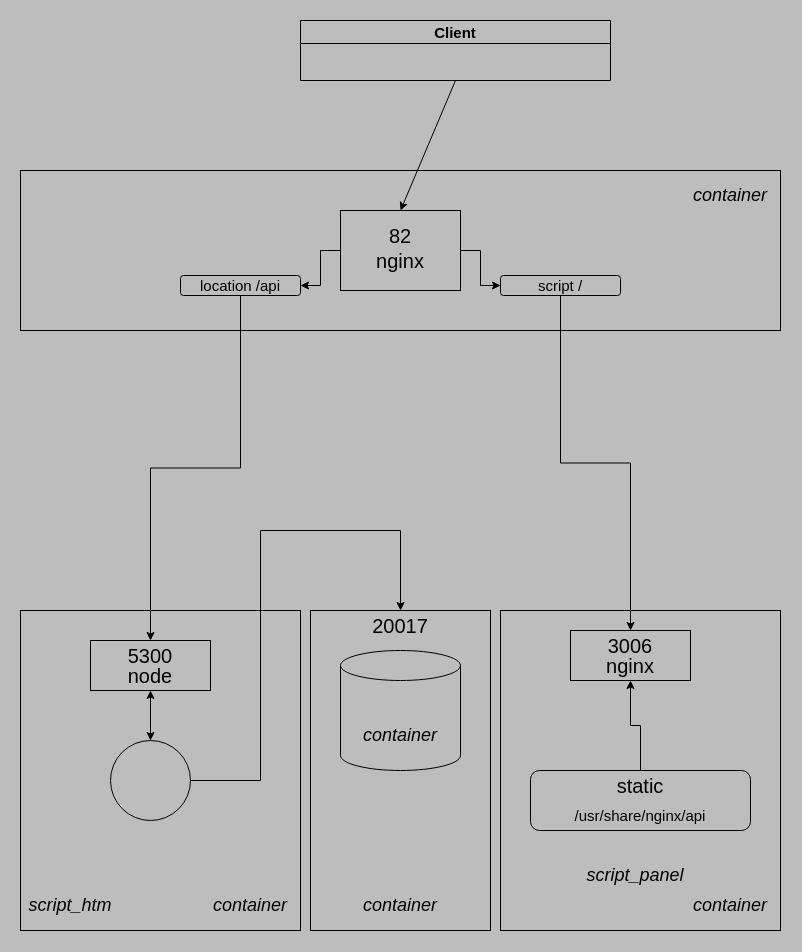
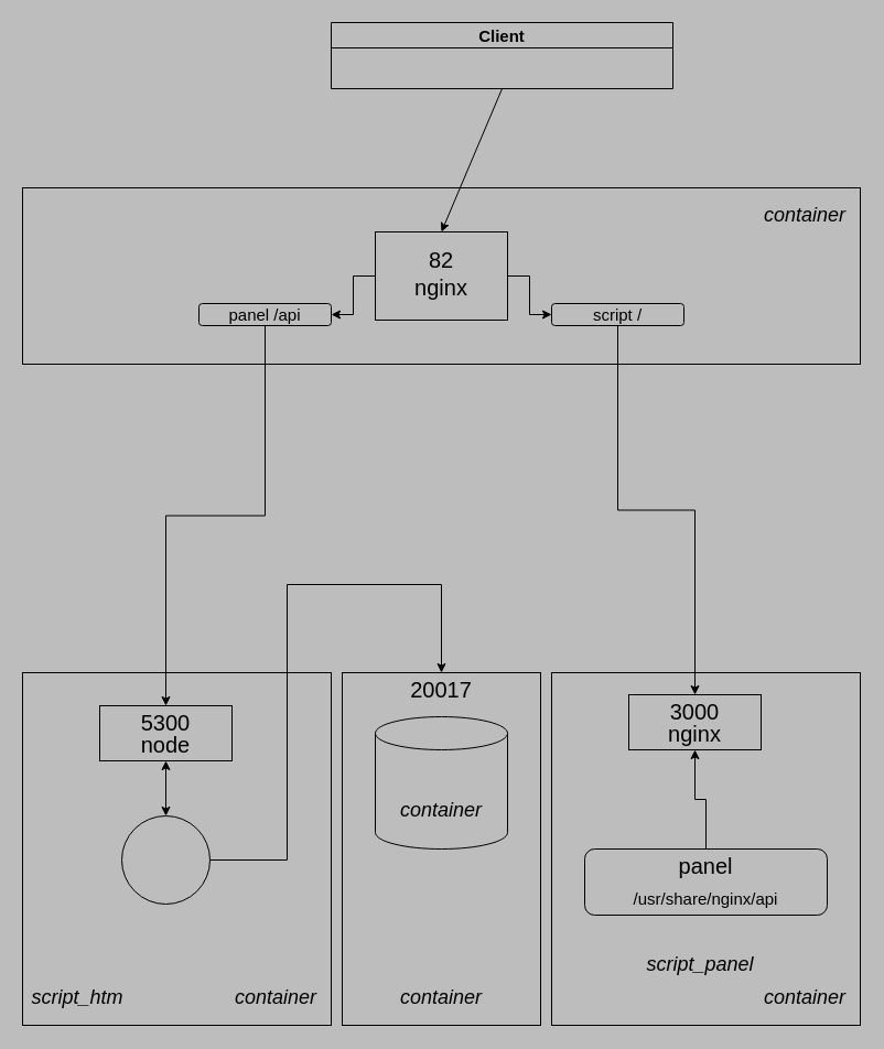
  <mxCell id="0" />
  <mxCell id="1" parent="0" />
  <mxCell id="2" value="" style="rounded=0;whiteSpace=wrap;html=1;fillColor=none;" vertex="1" parent="1"><mxGeometry x="20" y="170" width="760" height="160" as="geometry" /></mxCell>
  <mxCell id="3" value="&lt;font style=&quot;font-size: 20px;&quot;&gt;nginx&lt;/font&gt;" style="text;html=1;strokeColor=none;fillColor=none;align=center;verticalAlign=middle;whiteSpace=wrap;rounded=0;" vertex="1" parent="1"><mxGeometry x="370" y="245" width="60" height="30" as="geometry" /></mxCell>
  <mxCell id="4" value="&lt;font style=&quot;font-size: 18px;&quot;&gt;&lt;i&gt;container&lt;/i&gt;&lt;/font&gt;" style="text;html=1;strokeColor=none;fillColor=none;align=center;verticalAlign=middle;whiteSpace=wrap;rounded=0;" vertex="1" parent="1"><mxGeometry x="700" y="180" width="60" height="30" as="geometry" /></mxCell>
  <mxCell id="5" value="&lt;font style=&quot;font-size: 20px;&quot;&gt;82&lt;/font&gt;" style="text;html=1;strokeColor=none;fillColor=none;align=center;verticalAlign=middle;whiteSpace=wrap;rounded=0;" vertex="1" parent="1"><mxGeometry x="370" y="220" width="60" height="30" as="geometry" /></mxCell>
  <mxCell id="6" value="" style="rounded=0;whiteSpace=wrap;html=1;fillColor=none;" vertex="1" parent="1"><mxGeometry x="20" y="610" width="280" height="320" as="geometry" /></mxCell>
  <mxCell id="7" value="" style="rounded=0;whiteSpace=wrap;html=1;fillColor=none;" vertex="1" parent="1"><mxGeometry x="500" y="610" width="280" height="320" as="geometry" /></mxCell>
  <mxCell id="8" value="" style="shape=cylinder3;whiteSpace=wrap;html=1;boundedLbl=1;backgroundOutline=1;size=15;fontSize=18;fillColor=none;" vertex="1" parent="1"><mxGeometry x="340" y="650" width="120" height="120" as="geometry" /></mxCell>
  <mxCell id="9" value="&lt;font style=&quot;font-size: 18px;&quot;&gt;&lt;i&gt;container&lt;/i&gt;&lt;/font&gt;" style="text;html=1;strokeColor=none;fillColor=none;align=center;verticalAlign=middle;whiteSpace=wrap;rounded=0;" vertex="1" parent="1"><mxGeometry x="700" y="890" width="60" height="30" as="geometry" /></mxCell>
  <mxCell id="10" value="&lt;font style=&quot;font-size: 18px;&quot;&gt;&lt;i&gt;container&lt;/i&gt;&lt;/font&gt;" style="text;html=1;strokeColor=none;fillColor=none;align=center;verticalAlign=middle;whiteSpace=wrap;rounded=0;" vertex="1" parent="1"><mxGeometry x="220" y="890" width="60" height="30" as="geometry" /></mxCell>
  <mxCell id="11" value="" style="rounded=0;whiteSpace=wrap;html=1;fillColor=none;" vertex="1" parent="1"><mxGeometry x="310" y="610" width="180" height="320" as="geometry" /></mxCell>
  <mxCell id="12" value="&lt;font style=&quot;font-size: 18px;&quot;&gt;&lt;i&gt;container&lt;/i&gt;&lt;/font&gt;" style="text;html=1;strokeColor=none;fillColor=none;align=center;verticalAlign=middle;whiteSpace=wrap;rounded=0;" vertex="1" parent="1"><mxGeometry x="370" y="720" width="60" height="30" as="geometry" /></mxCell>
  <mxCell id="13" value="&lt;font style=&quot;font-size: 18px;&quot;&gt;&lt;i&gt;script_panel&lt;/i&gt;&lt;/font&gt;" style="text;html=1;strokeColor=none;fillColor=none;align=center;verticalAlign=middle;whiteSpace=wrap;rounded=0;" vertex="1" parent="1"><mxGeometry x="605" y="860" width="60" height="30" as="geometry" /></mxCell>
  <mxCell id="14" value="&lt;font style=&quot;font-size: 18px;&quot;&gt;&lt;i&gt;script_htm&lt;/i&gt;&lt;/font&gt;" style="text;html=1;strokeColor=none;fillColor=none;align=center;verticalAlign=middle;whiteSpace=wrap;rounded=0;" vertex="1" parent="1"><mxGeometry x="40" y="890" width="60" height="30" as="geometry" /></mxCell>
  <mxCell id="15" value="" style="rounded=0;whiteSpace=wrap;html=1;fontSize=18;fillColor=none;" vertex="1" parent="1"><mxGeometry x="570" y="630" width="120" height="50" as="geometry" /></mxCell>
  <mxCell id="16" value="&lt;font style=&quot;font-size: 20px;&quot;&gt;nginx&lt;/font&gt;" style="text;html=1;strokeColor=none;fillColor=none;align=center;verticalAlign=middle;whiteSpace=wrap;rounded=0;" vertex="1" parent="1"><mxGeometry x="600" y="650" width="60" height="30" as="geometry" /></mxCell>
- <mxCell id="17" value="&lt;font style=&quot;font-size: 20px;&quot;&gt;3006&lt;/font&gt;" style="text;html=1;strokeColor=none;fillColor=none;align=center;verticalAlign=middle;whiteSpace=wrap;rounded=0;" vertex="1" parent="1"><mxGeometry x="600" y="630" width="60" height="30" as="geometry" /></mxCell>
+ <mxCell id="17" value="&lt;font style=&quot;font-size: 20px;&quot;&gt;3000&lt;/font&gt;" style="text;html=1;strokeColor=none;fillColor=none;align=center;verticalAlign=middle;whiteSpace=wrap;rounded=0;" vertex="1" parent="1"><mxGeometry x="600" y="630" width="60" height="30" as="geometry" /></mxCell>
  <mxCell id="18" value="&lt;font style=&quot;font-size: 15px;&quot;&gt;/usr/share/nginx/api&lt;/font&gt;" style="text;html=1;strokeColor=none;fillColor=none;align=center;verticalAlign=middle;whiteSpace=wrap;rounded=0;" vertex="1" parent="1"><mxGeometry x="610" y="800" width="60" height="30" as="geometry" /></mxCell>
  <mxCell id="19" value="" style="rounded=1;whiteSpace=wrap;html=1;fontSize=15;fillColor=none;" vertex="1" parent="1"><mxGeometry x="530" y="770" width="220" height="60" as="geometry" /></mxCell>
  <mxCell id="20" style="edgeStyle=orthogonalEdgeStyle;rounded=0;orthogonalLoop=1;jettySize=auto;html=1;exitX=0.5;exitY=0;exitDx=0;exitDy=0;entryX=0.5;entryY=1;entryDx=0;entryDy=0;fontSize=15;" edge="1" parent="1" source="21" target="16"><mxGeometry relative="1" as="geometry" /></mxCell>
- <mxCell id="21" value="&lt;font style=&quot;font-size: 20px;&quot;&gt;static&lt;/font&gt;" style="text;html=1;strokeColor=none;fillColor=none;align=center;verticalAlign=middle;whiteSpace=wrap;rounded=0;" vertex="1" parent="1"><mxGeometry x="610" y="770" width="60" height="30" as="geometry" /></mxCell>
+ <mxCell id="21" value="&lt;font style=&quot;font-size: 20px;&quot;&gt;panel&lt;/font&gt;" style="text;html=1;strokeColor=none;fillColor=none;align=center;verticalAlign=middle;whiteSpace=wrap;rounded=0;" vertex="1" parent="1"><mxGeometry x="610" y="770" width="60" height="30" as="geometry" /></mxCell>
  <mxCell id="22" value="script /" style="text;html=1;strokeColor=none;fillColor=none;align=center;verticalAlign=middle;whiteSpace=wrap;rounded=0;fontSize=15;" vertex="1" parent="1"><mxGeometry x="485" y="270" width="150" height="30" as="geometry" /></mxCell>
  <mxCell id="23" style="edgeStyle=orthogonalEdgeStyle;rounded=0;orthogonalLoop=1;jettySize=auto;html=1;exitX=1;exitY=0.5;exitDx=0;exitDy=0;entryX=0;entryY=0.5;entryDx=0;entryDy=0;fontSize=15;" edge="1" parent="1" source="25" target="27"><mxGeometry relative="1" as="geometry" /></mxCell>
  <mxCell id="24" style="edgeStyle=orthogonalEdgeStyle;rounded=0;orthogonalLoop=1;jettySize=auto;html=1;exitX=0;exitY=0.5;exitDx=0;exitDy=0;entryX=1;entryY=0.5;entryDx=0;entryDy=0;fontSize=15;" edge="1" parent="1" source="25" target="30"><mxGeometry relative="1" as="geometry" /></mxCell>
  <mxCell id="25" value="" style="rounded=0;whiteSpace=wrap;html=1;fontSize=15;fillColor=none;" vertex="1" parent="1"><mxGeometry x="340" y="210" width="120" height="80" as="geometry" /></mxCell>
  <mxCell id="26" style="edgeStyle=orthogonalEdgeStyle;rounded=0;orthogonalLoop=1;jettySize=auto;html=1;exitX=0.5;exitY=1;exitDx=0;exitDy=0;entryX=0.5;entryY=0;entryDx=0;entryDy=0;fontSize=15;" edge="1" parent="1" source="27" target="17"><mxGeometry relative="1" as="geometry" /></mxCell>
  <mxCell id="27" value="" style="rounded=1;whiteSpace=wrap;html=1;fontSize=15;fillColor=none;" vertex="1" parent="1"><mxGeometry x="500" y="275" width="120" height="20" as="geometry" /></mxCell>
- <mxCell id="28" value="location /api" style="text;html=1;strokeColor=none;fillColor=none;align=center;verticalAlign=middle;whiteSpace=wrap;rounded=0;fontSize=15;" vertex="1" parent="1"><mxGeometry x="165" y="270" width="150" height="30" as="geometry" /></mxCell>
+ <mxCell id="28" value="panel /api" style="text;html=1;strokeColor=none;fillColor=none;align=center;verticalAlign=middle;whiteSpace=wrap;rounded=0;fontSize=15;" vertex="1" parent="1"><mxGeometry x="165" y="270" width="150" height="30" as="geometry" /></mxCell>
  <mxCell id="29" style="edgeStyle=orthogonalEdgeStyle;rounded=0;orthogonalLoop=1;jettySize=auto;html=1;exitX=0.5;exitY=1;exitDx=0;exitDy=0;entryX=0.5;entryY=0;entryDx=0;entryDy=0;fontSize=15;" edge="1" parent="1" source="30" target="33"><mxGeometry relative="1" as="geometry" /></mxCell>
  <mxCell id="30" value="" style="rounded=1;whiteSpace=wrap;html=1;fontSize=15;fillColor=none;" vertex="1" parent="1"><mxGeometry x="180" y="275" width="120" height="20" as="geometry" /></mxCell>
  <mxCell id="31" value="" style="rounded=0;whiteSpace=wrap;html=1;fontSize=18;fillColor=none;" vertex="1" parent="1"><mxGeometry x="90" y="640" width="120" height="50" as="geometry" /></mxCell>
  <mxCell id="32" value="&lt;font style=&quot;font-size: 20px;&quot;&gt;node&lt;/font&gt;" style="text;html=1;strokeColor=none;fillColor=none;align=center;verticalAlign=middle;whiteSpace=wrap;rounded=0;" vertex="1" parent="1"><mxGeometry x="120" y="660" width="60" height="30" as="geometry" /></mxCell>
  <mxCell id="33" value="&lt;font style=&quot;font-size: 20px;&quot;&gt;5300&lt;/font&gt;" style="text;html=1;strokeColor=none;fillColor=none;align=center;verticalAlign=middle;whiteSpace=wrap;rounded=0;" vertex="1" parent="1"><mxGeometry x="120" y="640" width="60" height="30" as="geometry" /></mxCell>
  <mxCell id="34" style="edgeStyle=orthogonalEdgeStyle;rounded=0;orthogonalLoop=1;jettySize=auto;html=1;exitX=1;exitY=0.5;exitDx=0;exitDy=0;fontSize=15;entryX=0.5;entryY=0;entryDx=0;entryDy=0;" edge="1" parent="1" source="35" target="37"><mxGeometry relative="1" as="geometry"><mxPoint x="260" y="500" as="targetPoint" /><Array as="points"><mxPoint x="260" y="780" /><mxPoint x="260" y="530" /><mxPoint x="400" y="530" /></Array></mxGeometry></mxCell>
  <mxCell id="35" value="" style="ellipse;whiteSpace=wrap;html=1;aspect=fixed;fontSize=15;fillColor=none;" vertex="1" parent="1"><mxGeometry x="110" y="740" width="80" height="80" as="geometry" /></mxCell>
  <mxCell id="36" value="" style="endArrow=classic;startArrow=classic;html=1;rounded=0;fontSize=15;exitX=0.5;exitY=0;exitDx=0;exitDy=0;entryX=0.5;entryY=1;entryDx=0;entryDy=0;" edge="1" parent="1" source="35" target="32"><mxGeometry width="50" height="50" relative="1" as="geometry"><mxPoint x="400" y="600" as="sourcePoint" /><mxPoint x="450" y="550" as="targetPoint" /></mxGeometry></mxCell>
  <mxCell id="37" value="&lt;font style=&quot;font-size: 20px;&quot;&gt;20017&lt;/font&gt;" style="text;html=1;strokeColor=none;fillColor=none;align=center;verticalAlign=middle;whiteSpace=wrap;rounded=0;" vertex="1" parent="1"><mxGeometry x="370" y="610" width="60" height="30" as="geometry" /></mxCell>
  <mxCell id="38" value="" style="endArrow=classic;html=1;rounded=0;fontSize=15;entryX=0.5;entryY=0;entryDx=0;entryDy=0;exitX=0.5;exitY=1;exitDx=0;exitDy=0;" edge="1" parent="1" source="39" target="25"><mxGeometry width="50" height="50" relative="1" as="geometry"><mxPoint x="400" y="130" as="sourcePoint" /><mxPoint x="430" y="490" as="targetPoint" /></mxGeometry></mxCell>
  <mxCell id="39" value="Client" style="swimlane;fontSize=15;fillColor=none;" vertex="1" parent="1"><mxGeometry x="300" y="20" width="310" height="60" as="geometry" /></mxCell>
  <mxCell id="40" value="&lt;font style=&quot;font-size: 18px;&quot;&gt;&lt;i&gt;container&lt;/i&gt;&lt;/font&gt;" style="text;html=1;strokeColor=none;fillColor=none;align=center;verticalAlign=middle;whiteSpace=wrap;rounded=0;" vertex="1" parent="1"><mxGeometry x="370" y="890" width="60" height="30" as="geometry" /></mxCell>
